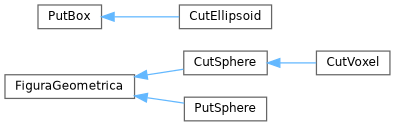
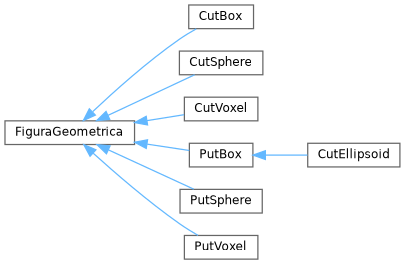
  digraph {
    rankdir=LR
    node [color=grey40 fillcolor=white fontname=Helvetica fontsize=10 shape=box style=filled]
    edge [color=steelblue1 dir=back fontname=Helvetica fontsize=10 labelfontname=Helvetica labelfontsize=10 style=solid]
    n1 [height=0.2 label=FiguraGeometrica width=0.4]
+   n2 [height=0.2 label=CutBox width=0.4]
    n3 [height=0.2 label=CutSphere width=0.4]
    n4 [height=0.2 label=CutVoxel width=0.4]
    n5 [height=0.2 label=PutBox width=0.4]
    n6 [height=0.2 label=PutSphere width=0.4]
+   n7 [height=0.2 label=PutVoxel width=0.4]
    n8 [height=0.2 label=CutEllipsoid width=0.4]
+   n1 -> n2
    n1 -> n3
-   n3 -> n4
+   n1 -> n4
+   n1 -> n5
    n1 -> n6
+   n1 -> n7
    n5 -> n8
  }
